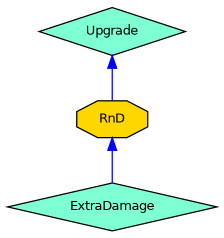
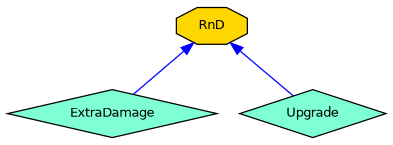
  digraph {
    node [color=black fillcolor=aquamarine fontname=Helvetica fontsize=10 shape=diamond style=filled]
    edge [color=blue dir=back fontname=Helvetica fontsize=10 labelfontname=Helvetica labelfontsize=10 style=solid]
    n1 [fontcolor=black height=0.2 label=ExtraDamage width=0.4]
    n2 [height=0.2 label=Upgrade width=0.4]
    n3 [fillcolor=gold height=0.2 label=RnD shape=octagon width=0.4]
    n3 -> n1
-   n2 -> n3
+   n3 -> n2
  }
